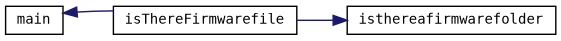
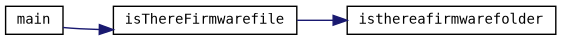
  digraph {
    fontname="DejaVu Sans Mono"
    rankdir=RL
    node [color=black fillcolor=white fontname="DejaVu Sans Mono" fontsize=10 shape=record style=filled]
    edge [color=midnightblue dir=back fontname="DejaVu Sans Mono" fontsize=10 labelfontname=Helvetica labelfontsize=10 style=solid]
    n1 [height=0.2 label=isthereafirmwarefolder width=0.4]
    n2 [height=0.2 label=isThereFirmwarefile width=0.4]
    n3 [height=0.2 label=main width=0.4]
    n1 -> n2
-   n3 -> n2
+   n2 -> n3
  }
